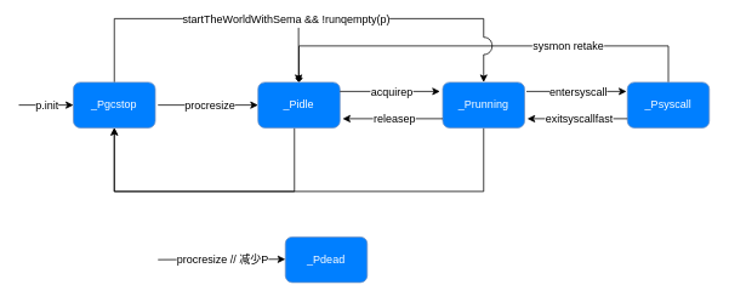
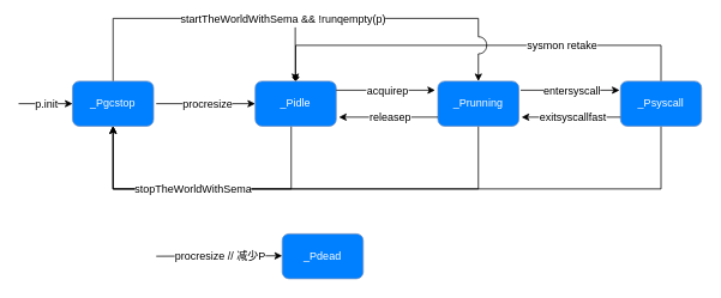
  <mxCell id="0" />
  <mxCell id="1" parent="0" />
  <mxCell id="2" style="edgeStyle=orthogonalEdgeStyle;rounded=0;orthogonalLoop=1;jettySize=auto;html=1;entryX=0.5;entryY=1;entryDx=0;entryDy=0;startArrow=none;startFill=0;endArrow=open;endFill=1;fontColor=#FFFFFF;" parent="1" source="3" target="21" edge="1"><mxGeometry relative="1" as="geometry"><Array as="points"><mxPoint x="323" y="210" /><mxPoint x="125" y="210" /></Array></mxGeometry></mxCell>
  <mxCell id="3" value="_Pidle" style="rounded=1;whiteSpace=wrap;html=1;fillColor=#007FFF;strokeColor=#6c8ebf;fontColor=#FFFFFF;" parent="1" vertex="1"><mxGeometry x="283" y="90" width="90" height="50" as="geometry" /></mxCell>
  <mxCell id="4" style="edgeStyle=orthogonalEdgeStyle;rounded=0;orthogonalLoop=1;jettySize=auto;html=1;entryX=0.5;entryY=1;entryDx=0;entryDy=0;startArrow=none;startFill=0;endArrow=classic;endFill=1;fontColor=#FFFFFF;jumpStyle=arc;jumpSize=19;" parent="1" source="5" target="21" edge="1"><mxGeometry relative="1" as="geometry"><Array as="points"><mxPoint x="531" y="210" /><mxPoint x="125" y="210" /></Array></mxGeometry></mxCell>
  <mxCell id="5" value="_Prunning" style="rounded=1;whiteSpace=wrap;html=1;fillColor=#007FFF;strokeColor=#6c8ebf;fontColor=#FFFFFF;" parent="1" vertex="1"><mxGeometry x="486" y="90" width="90" height="50" as="geometry" /></mxCell>
+ <mxCell id="6" style="edgeStyle=orthogonalEdgeStyle;rounded=0;orthogonalLoop=1;jettySize=auto;html=1;entryX=0.5;entryY=1;entryDx=0;entryDy=0;startArrow=none;startFill=0;endArrow=classic;endFill=1;fontColor=#FFFFFF;jumpStyle=arc;jumpSize=19;" parent="1" source="10" target="21" edge="1"><mxGeometry relative="1" as="geometry"><Array as="points"><mxPoint x="734" y="210" /><mxPoint x="125" y="210" /></Array></mxGeometry></mxCell>
+ <mxCell id="7" value="&lt;font color=&quot;#000000&quot;&gt;stopTheWorldWithSema&lt;/font&gt;" style="text;html=1;align=center;verticalAlign=middle;resizable=0;points=[];;labelBackgroundColor=#ffffff;fontColor=#FFFFFF;" parent="6" vertex="1" connectable="0"><mxGeometry x="0.615" y="-1" relative="1" as="geometry"><mxPoint x="14" y="1" as="offset" /></mxGeometry></mxCell>
  <mxCell id="8" style="edgeStyle=orthogonalEdgeStyle;rounded=0;jumpStyle=arc;jumpSize=19;orthogonalLoop=1;jettySize=auto;html=1;entryX=0.5;entryY=0;entryDx=0;entryDy=0;endArrow=diamond;" edge="1" parent="1" source="10" target="3"><mxGeometry relative="1" as="geometry"><Array as="points"><mxPoint x="734" y="50" /><mxPoint x="328" y="50" /></Array></mxGeometry></mxCell>
  <mxCell id="9" value="sysmon retake" style="text;html=1;align=center;verticalAlign=middle;resizable=0;points=[];;labelBackgroundColor=#ffffff;" vertex="1" connectable="0" parent="8"><mxGeometry x="-0.239" y="1" relative="1" as="geometry"><mxPoint x="34" y="-1" as="offset" /></mxGeometry></mxCell>
  <mxCell id="10" value="_Psyscall" style="rounded=1;whiteSpace=wrap;html=1;fillColor=#007FFF;strokeColor=#6c8ebf;fontColor=#FFFFFF;" parent="1" vertex="1"><mxGeometry x="689" y="90" width="90" height="50" as="geometry" /></mxCell>
  <mxCell id="11" value="" style="endArrow=classic;html=1;fontColor=#FFFFFF;" parent="1" edge="1"><mxGeometry width="50" height="50" relative="1" as="geometry"><mxPoint x="373" y="100" as="sourcePoint" /><mxPoint x="483" y="100" as="targetPoint" /></mxGeometry></mxCell>
  <mxCell id="12" value="&lt;font color=&quot;#000000&quot;&gt;acquirep&lt;/font&gt;" style="text;html=1;align=center;verticalAlign=middle;resizable=0;points=[];;labelBackgroundColor=#ffffff;fontColor=#FFFFFF;" parent="11" vertex="1" connectable="0"><mxGeometry x="-0.236" y="-1" relative="1" as="geometry"><mxPoint x="14.5" y="-1" as="offset" /></mxGeometry></mxCell>
  <mxCell id="13" value="" style="endArrow=none;html=1;fontColor=#FFFFFF;startArrow=classic;startFill=1;endFill=0;" parent="1" edge="1"><mxGeometry width="50" height="50" relative="1" as="geometry"><mxPoint x="376" y="130" as="sourcePoint" /><mxPoint x="486" y="130" as="targetPoint" /></mxGeometry></mxCell>
  <mxCell id="14" value="&lt;font color=&quot;#000000&quot;&gt;releasep&lt;/font&gt;" style="text;html=1;align=center;verticalAlign=middle;resizable=0;points=[];;labelBackgroundColor=#ffffff;fontColor=#FFFFFF;" parent="13" vertex="1" connectable="0"><mxGeometry x="-0.236" y="-1" relative="1" as="geometry"><mxPoint x="14.5" y="-1" as="offset" /></mxGeometry></mxCell>
  <mxCell id="15" value="" style="endArrow=classic;html=1;fontColor=#FFFFFF;" parent="1" edge="1"><mxGeometry width="50" height="50" relative="1" as="geometry"><mxPoint x="578" y="100" as="sourcePoint" /><mxPoint x="688" y="100" as="targetPoint" /></mxGeometry></mxCell>
  <mxCell id="16" value="&lt;font color=&quot;#000000&quot;&gt;entersyscall&lt;/font&gt;" style="text;html=1;align=center;verticalAlign=middle;resizable=0;points=[];;labelBackgroundColor=#ffffff;fontColor=#FFFFFF;" parent="15" vertex="1" connectable="0"><mxGeometry x="-0.236" y="-1" relative="1" as="geometry"><mxPoint x="14.5" y="-1" as="offset" /></mxGeometry></mxCell>
  <mxCell id="17" value="" style="endArrow=none;html=1;fontColor=#FFFFFF;startArrow=classic;startFill=1;endFill=0;" parent="1" edge="1"><mxGeometry width="50" height="50" relative="1" as="geometry"><mxPoint x="579" y="130" as="sourcePoint" /><mxPoint x="689" y="130" as="targetPoint" /></mxGeometry></mxCell>
  <mxCell id="18" value="&lt;font color=&quot;#000000&quot;&gt;exitsyscallfast&lt;/font&gt;" style="text;html=1;align=center;verticalAlign=middle;resizable=0;points=[];;labelBackgroundColor=#ffffff;fontColor=#FFFFFF;" parent="17" vertex="1" connectable="0"><mxGeometry x="-0.236" y="-1" relative="1" as="geometry"><mxPoint x="14.5" y="-1" as="offset" /></mxGeometry></mxCell>
  <mxCell id="19" style="edgeStyle=orthogonalEdgeStyle;rounded=0;orthogonalLoop=1;jettySize=auto;html=1;entryX=0.5;entryY=0;entryDx=0;entryDy=0;startArrow=none;startFill=0;endArrow=classic;endFill=1;fontColor=#FFFFFF;jumpStyle=arc;jumpSize=19;" parent="1" source="21" target="5" edge="1"><mxGeometry relative="1" as="geometry"><Array as="points"><mxPoint x="125" y="20" /><mxPoint x="531" y="20" /></Array></mxGeometry></mxCell>
  <mxCell id="20" value="startTheWorldWithSema &amp;amp;&amp;amp; !runqempty(p)" style="text;html=1;align=center;verticalAlign=middle;resizable=0;points=[];;labelBackgroundColor=#ffffff;fontColor=#000000;" parent="19" vertex="1" connectable="0"><mxGeometry x="-0.044" y="-4" relative="1" as="geometry"><mxPoint x="-3" y="-4" as="offset" /></mxGeometry></mxCell>
  <mxCell id="21" value="_Pgcstop" style="rounded=1;whiteSpace=wrap;html=1;fillColor=#007FFF;strokeColor=#6c8ebf;fontColor=#FFFFFF;" parent="1" vertex="1"><mxGeometry x="80" y="90" width="90" height="50" as="geometry" /></mxCell>
  <mxCell id="22" value="" style="endArrow=classic;html=1;fontColor=#FFFFFF;" parent="1" edge="1"><mxGeometry width="50" height="50" relative="1" as="geometry"><mxPoint x="20" y="115" as="sourcePoint" /><mxPoint x="80" y="115" as="targetPoint" /></mxGeometry></mxCell>
  <mxCell id="23" value="&lt;font color=&quot;#000000&quot;&gt;p.init&lt;/font&gt;" style="text;html=1;align=center;verticalAlign=middle;resizable=0;points=[];;labelBackgroundColor=#ffffff;fontColor=#FFFFFF;" parent="22" vertex="1" connectable="0"><mxGeometry x="-0.236" y="-1" relative="1" as="geometry"><mxPoint x="7" y="-1" as="offset" /></mxGeometry></mxCell>
  <mxCell id="24" value="" style="endArrow=classic;html=1;fontColor=#FFFFFF;" parent="1" edge="1"><mxGeometry width="50" height="50" relative="1" as="geometry"><mxPoint x="173" y="115" as="sourcePoint" /><mxPoint x="283" y="115" as="targetPoint" /></mxGeometry></mxCell>
  <mxCell id="25" value="&lt;font color=&quot;#000000&quot;&gt;procresize&lt;/font&gt;" style="text;html=1;align=center;verticalAlign=middle;resizable=0;points=[];;labelBackgroundColor=#ffffff;fontColor=#FFFFFF;" parent="24" vertex="1" connectable="0"><mxGeometry x="-0.236" y="-1" relative="1" as="geometry"><mxPoint x="14.5" y="-1" as="offset" /></mxGeometry></mxCell>
  <mxCell id="26" value="" style="endArrow=classic;html=1;" edge="1" parent="1"><mxGeometry width="50" height="50" relative="1" as="geometry"><mxPoint x="327.5" y="30" as="sourcePoint" /><mxPoint x="327.5" y="90" as="targetPoint" /></mxGeometry></mxCell>
  <mxCell id="27" value="_Pdead" style="rounded=1;whiteSpace=wrap;html=1;fillColor=#007FFF;strokeColor=#6c8ebf;fontColor=#FFFFFF;" vertex="1" parent="1"><mxGeometry x="313" y="260" width="90" height="50" as="geometry" /></mxCell>
  <mxCell id="28" value="" style="endArrow=classic;html=1;fontColor=#FFFFFF;" edge="1" parent="1"><mxGeometry width="50" height="50" relative="1" as="geometry"><mxPoint x="173" y="285" as="sourcePoint" /><mxPoint x="313" y="284.5" as="targetPoint" /></mxGeometry></mxCell>
  <mxCell id="29" value="&lt;font color=&quot;#000000&quot;&gt;procresize // 减少P&lt;/font&gt;" style="text;html=1;align=center;verticalAlign=middle;resizable=0;points=[];;labelBackgroundColor=#ffffff;fontColor=#FFFFFF;" vertex="1" connectable="0" parent="28"><mxGeometry x="-0.236" y="-1" relative="1" as="geometry"><mxPoint x="17" y="-1" as="offset" /></mxGeometry></mxCell>
